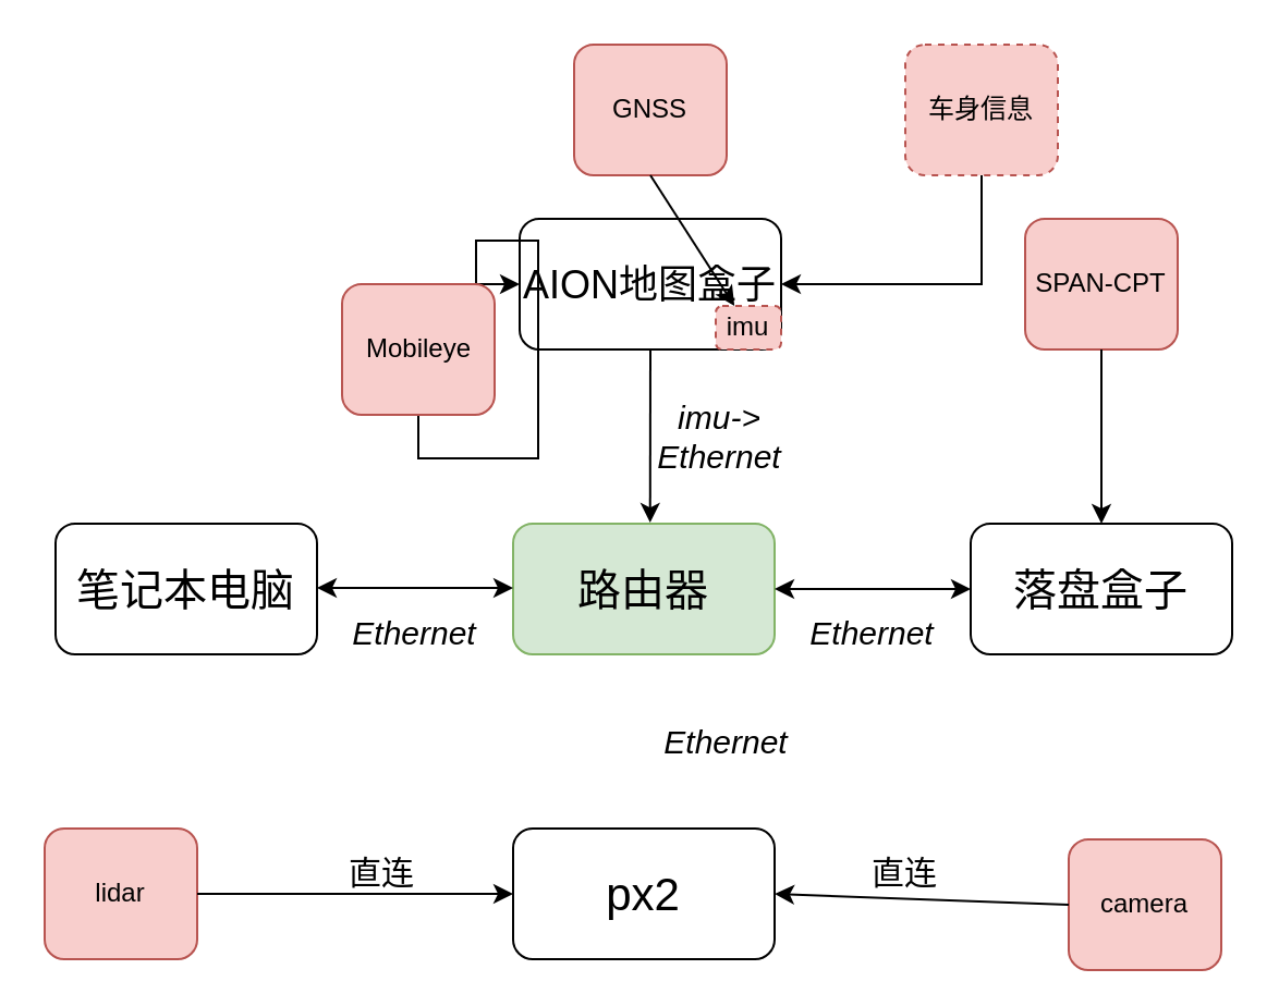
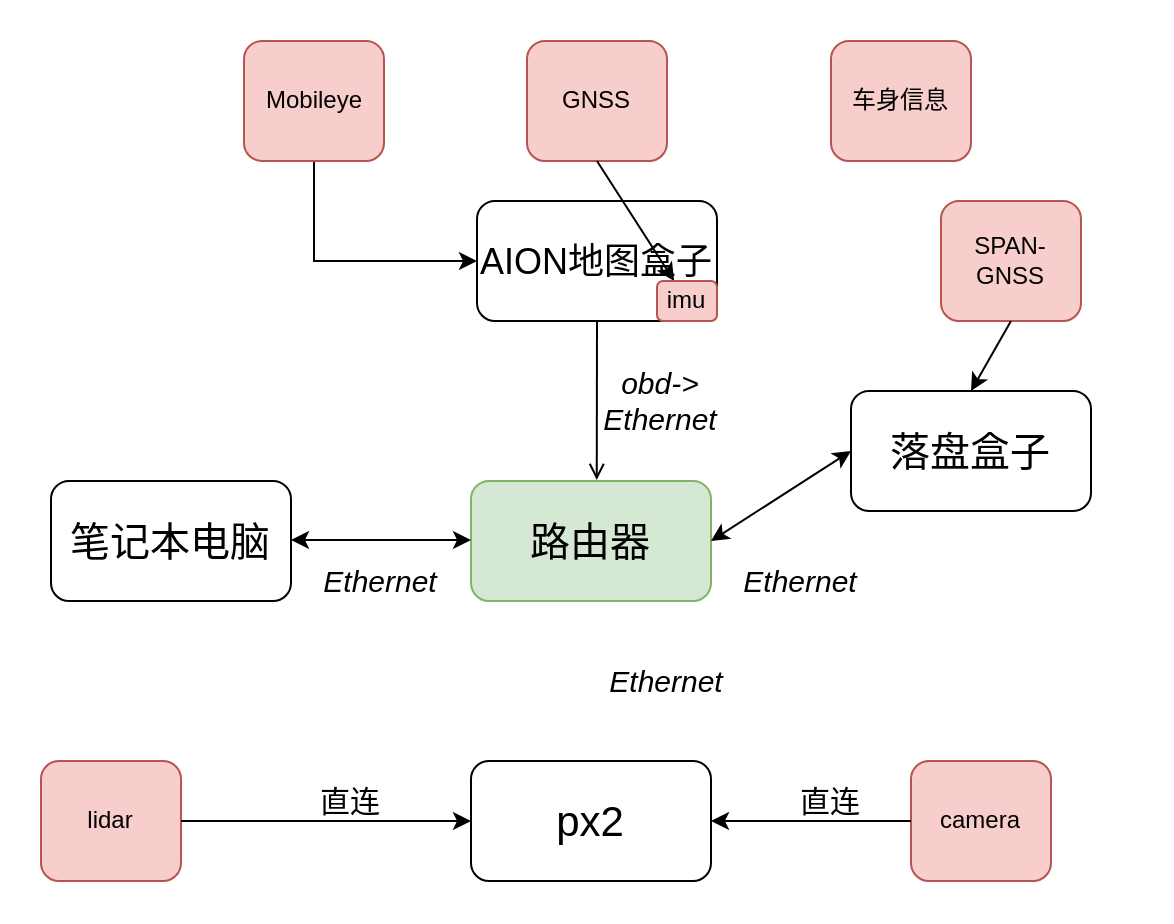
  <mxCell id="0" />
  <mxCell id="1" parent="0" />
  <mxCell id="2" value="&lt;font style=&quot;font-size: 20px&quot;&gt;路由器&lt;/font&gt;" style="rounded=1;whiteSpace=wrap;html=1;fillColor=#d5e8d4;strokeColor=#82b366;" parent="1" vertex="1"><mxGeometry x="235" y="240" width="120" height="60" as="geometry" /></mxCell>
  <mxCell id="3" value="&lt;font style=&quot;font-size: 21px&quot;&gt;px2&lt;/font&gt;" style="rounded=1;whiteSpace=wrap;html=1;" parent="1" vertex="1"><mxGeometry x="235" y="380" width="120" height="60" as="geometry" /></mxCell>
- <mxCell id="4" value="camera" style="rounded=1;whiteSpace=wrap;html=1;fillColor=#f8cecc;strokeColor=#b85450;" parent="1" vertex="1"><mxGeometry x="490" y="385" width="70" height="60" as="geometry" /></mxCell>
+ <mxCell id="4" value="camera" style="rounded=1;whiteSpace=wrap;html=1;fillColor=#f8cecc;strokeColor=#b85450;" parent="1" vertex="1"><mxGeometry x="455" y="380" width="70" height="60" as="geometry" /></mxCell>
  <mxCell id="5" value="" style="endArrow=classic;html=1;exitX=0;exitY=0.5;exitDx=0;exitDy=0;entryX=1;entryY=0.5;entryDx=0;entryDy=0;" parent="1" source="4" target="3" edge="1"><mxGeometry width="50" height="50" relative="1" as="geometry"><mxPoint x="235" y="510" as="sourcePoint" /><mxPoint x="285" y="460" as="targetPoint" /></mxGeometry></mxCell>
- <mxCell id="6" value="落盘盒子" style="rounded=1;whiteSpace=wrap;html=1;fontSize=20;" parent="1" vertex="1"><mxGeometry x="445" y="240" width="120" height="60" as="geometry" /></mxCell>
+ <mxCell id="6" value="落盘盒子" style="rounded=1;whiteSpace=wrap;html=1;fontSize=20;" parent="1" vertex="1"><mxGeometry x="425" y="195" width="120" height="60" as="geometry" /></mxCell>
  <mxCell id="7" value="" style="endArrow=classic;startArrow=classic;html=1;exitX=0;exitY=0.5;exitDx=0;exitDy=0;entryX=1;entryY=0.5;entryDx=0;entryDy=0;" parent="1" source="6" target="2" edge="1"><mxGeometry width="50" height="50" relative="1" as="geometry"><mxPoint x="625" y="180" as="sourcePoint" /><mxPoint x="625" y="100" as="targetPoint" /></mxGeometry></mxCell>
  <mxCell id="8" value="&lt;font style=&quot;font-size: 18px&quot;&gt;AION地图盒子&lt;/font&gt;" style="rounded=1;whiteSpace=wrap;html=1;fontSize=20;" parent="1" vertex="1"><mxGeometry x="238" y="100" width="120" height="60" as="geometry" /></mxCell>
- <mxCell id="9" style="edgeStyle=orthogonalEdgeStyle;rounded=0;orthogonalLoop=1;jettySize=auto;html=1;entryX=1;entryY=0.5;entryDx=0;entryDy=0;exitX=0.5;exitY=1;exitDx=0;exitDy=0;" parent="1" source="10" target="8" edge="1"><mxGeometry relative="1" as="geometry" /></mxCell>
- <mxCell id="10" value="车身信息" style="rounded=1;whiteSpace=wrap;html=1;fillColor=#f8cecc;strokeColor=#b85450;dashed=1;" parent="1" vertex="1"><mxGeometry x="415" width="70" height="60" as="geometry" y="20" /></mxCell>
+ <mxCell id="10" value="车身信息" style="rounded=1;whiteSpace=wrap;html=1;fillColor=#f8cecc;strokeColor=#b85450;" parent="1" vertex="1"><mxGeometry x="415" width="70" height="60" as="geometry" y="20" /></mxCell>
  <mxCell id="11" style="edgeStyle=orthogonalEdgeStyle;rounded=0;orthogonalLoop=1;jettySize=auto;html=1;exitX=0.5;exitY=1;exitDx=0;exitDy=0;entryX=0;entryY=0.5;entryDx=0;entryDy=0;" parent="1" source="12" target="8" edge="1"><mxGeometry relative="1" as="geometry" /></mxCell>
- <mxCell id="12" value="Mobileye" style="rounded=1;whiteSpace=wrap;html=1;fillColor=#f8cecc;strokeColor=#b85450;" parent="1" vertex="1"><mxGeometry x="156.5" y="130" width="70" height="60" as="geometry" /></mxCell>
- <mxCell id="13" value="" style="endArrow=classic;html=1;exitX=0.5;exitY=1;exitDx=0;exitDy=0;entryX=0.524;entryY=-0.008;entryDx=0;entryDy=0;entryPerimeter=0;" parent="1" source="8" target="2" edge="1"><mxGeometry width="50" height="50" relative="1" as="geometry"><mxPoint x="85" y="510" as="sourcePoint" /><mxPoint x="135" y="460" as="targetPoint" /></mxGeometry></mxCell>
- <mxCell id="14" value="&lt;font size=&quot;1&quot;&gt;&lt;em style=&quot;font-size: 15px&quot;&gt;imu-&amp;gt; Ethernet&lt;/em&gt;&lt;/font&gt;" style="text;html=1;strokeColor=none;fillColor=none;align=center;verticalAlign=middle;whiteSpace=wrap;rounded=0;" parent="1" vertex="1"><mxGeometry x="295" y="180" width="70" height="40" as="geometry" /></mxCell>
+ <mxCell id="12" value="Mobileye" style="rounded=1;whiteSpace=wrap;html=1;fillColor=#f8cecc;strokeColor=#b85450;" parent="1" vertex="1"><mxGeometry x="121.5" width="70" height="60" as="geometry" y="20" /></mxCell>
+ <mxCell id="13" value="" style="endArrow=open;html=1;exitX=0.5;exitY=1;exitDx=0;exitDy=0;entryX=0.524;entryY=-0.008;entryDx=0;entryDy=0;entryPerimeter=0;" parent="1" source="8" target="2" edge="1"><mxGeometry width="50" height="50" relative="1" as="geometry"><mxPoint x="85" y="510" as="sourcePoint" /><mxPoint x="135" y="460" as="targetPoint" /></mxGeometry></mxCell>
+ <mxCell id="14" value="&lt;font size=&quot;1&quot;&gt;&lt;em style=&quot;font-size: 15px&quot;&gt;obd-&amp;gt; Ethernet&lt;/em&gt;&lt;/font&gt;" style="text;html=1;strokeColor=none;fillColor=none;align=center;verticalAlign=middle;whiteSpace=wrap;rounded=0;" parent="1" vertex="1"><mxGeometry x="295" y="180" width="70" height="40" as="geometry" /></mxCell>
  <mxCell id="15" value="&lt;font size=&quot;1&quot;&gt;&lt;em style=&quot;font-size: 15px&quot;&gt;Ethernet&lt;/em&gt;&lt;/font&gt;" style="text;html=1;strokeColor=none;fillColor=none;align=center;verticalAlign=middle;whiteSpace=wrap;rounded=0;" parent="1" vertex="1"><mxGeometry x="298" y="320" width="70" height="40" as="geometry" /></mxCell>
  <mxCell id="16" value="&lt;font size=&quot;1&quot;&gt;&lt;em style=&quot;font-size: 15px&quot;&gt;Ethernet&lt;/em&gt;&lt;/font&gt;" style="text;html=1;strokeColor=none;fillColor=none;align=center;verticalAlign=middle;whiteSpace=wrap;rounded=0;" parent="1" vertex="1"><mxGeometry x="365" y="270" width="70" height="40" as="geometry" /></mxCell>
  <mxCell id="17" value="GNSS" style="rounded=1;whiteSpace=wrap;html=1;fillColor=#f8cecc;strokeColor=#b85450;" parent="1" vertex="1"><mxGeometry x="263" width="70" height="60" as="geometry" y="20" /></mxCell>
  <mxCell id="18" value="&lt;font style=&quot;font-size: 15px&quot;&gt;直连&lt;/font&gt;" style="text;html=1;strokeColor=none;fillColor=none;align=center;verticalAlign=middle;whiteSpace=wrap;rounded=0;" parent="1" vertex="1"><mxGeometry x="395" y="390" width="40" height="20" as="geometry" /></mxCell>
- <mxCell id="19" value="SPAN-CPT" style="rounded=1;whiteSpace=wrap;html=1;fillColor=#f8cecc;strokeColor=#b85450;" parent="1" vertex="1"><mxGeometry x="470" y="100" width="70" height="60" as="geometry" /></mxCell>
+ <mxCell id="19" value="SPAN-GNSS" style="rounded=1;whiteSpace=wrap;html=1;fillColor=#f8cecc;strokeColor=#b85450;" parent="1" vertex="1"><mxGeometry x="470" y="100" width="70" height="60" as="geometry" /></mxCell>
  <mxCell id="20" value="" style="endArrow=classic;html=1;exitX=0.5;exitY=1;exitDx=0;exitDy=0;" parent="1" source="17" target="22" edge="1"><mxGeometry width="50" height="50" relative="1" as="geometry"><mxPoint x="65" y="620" as="sourcePoint" /><mxPoint x="79.64" y="240.66" as="targetPoint" /></mxGeometry></mxCell>
  <mxCell id="21" value="" style="endArrow=classic;html=1;entryX=0.5;entryY=0;entryDx=0;entryDy=0;exitX=0.5;exitY=1;exitDx=0;exitDy=0;" parent="1" source="19" target="6" edge="1"><mxGeometry width="50" height="50" relative="1" as="geometry"><mxPoint x="505" y="170" as="sourcePoint" /><mxPoint x="75" y="570" as="targetPoint" /></mxGeometry></mxCell>
- <mxCell id="22" value="imu" style="rounded=1;whiteSpace=wrap;html=1;fillColor=#f8cecc;strokeColor=#b85450;dashed=1;" parent="1" vertex="1"><mxGeometry x="328" y="140" width="30" height="20" as="geometry" /></mxCell>
+ <mxCell id="22" value="imu" style="rounded=1;whiteSpace=wrap;html=1;fillColor=#f8cecc;strokeColor=#b85450;" parent="1" vertex="1"><mxGeometry x="328" y="140" width="30" height="20" as="geometry" /></mxCell>
  <mxCell id="23" value="笔记本电脑" style="rounded=1;whiteSpace=wrap;html=1;fontSize=20;" vertex="1" parent="1"><mxGeometry x="25" y="240" width="120" height="60" as="geometry" /></mxCell>
  <mxCell id="24" value="&lt;font size=&quot;1&quot;&gt;&lt;em style=&quot;font-size: 15px&quot;&gt;Ethernet&lt;/em&gt;&lt;/font&gt;" style="text;html=1;strokeColor=none;fillColor=none;align=center;verticalAlign=middle;whiteSpace=wrap;rounded=0;" vertex="1" parent="1"><mxGeometry x="155" y="270" width="70" height="40" as="geometry" /></mxCell>
  <mxCell id="25" value="" style="endArrow=classic;startArrow=classic;html=1;exitX=0;exitY=0.5;exitDx=0;exitDy=0;entryX=1;entryY=0.5;entryDx=0;entryDy=0;" edge="1" parent="1"><mxGeometry width="50" height="50" relative="1" as="geometry"><mxPoint x="235" y="269.5" as="sourcePoint" /><mxPoint x="145" y="269.5" as="targetPoint" /></mxGeometry></mxCell>
  <mxCell id="26" value="lidar" style="rounded=1;whiteSpace=wrap;html=1;fillColor=#f8cecc;strokeColor=#b85450;" vertex="1" parent="1"><mxGeometry x="20" y="380" width="70" height="60" as="geometry" /></mxCell>
  <mxCell id="27" value="" style="endArrow=classic;html=1;exitX=1;exitY=0.5;exitDx=0;exitDy=0;entryX=0;entryY=0.5;entryDx=0;entryDy=0;" edge="1" parent="1" source="26" target="3"><mxGeometry width="50" height="50" relative="1" as="geometry"><mxPoint x="225" y="480" as="sourcePoint" /><mxPoint x="125" y="480" as="targetPoint" /></mxGeometry></mxCell>
  <mxCell id="28" value="&lt;font style=&quot;font-size: 15px&quot;&gt;直连&lt;/font&gt;" style="text;html=1;strokeColor=none;fillColor=none;align=center;verticalAlign=middle;whiteSpace=wrap;rounded=0;" vertex="1" parent="1"><mxGeometry x="155" y="390" width="40" height="20" as="geometry" /></mxCell>
